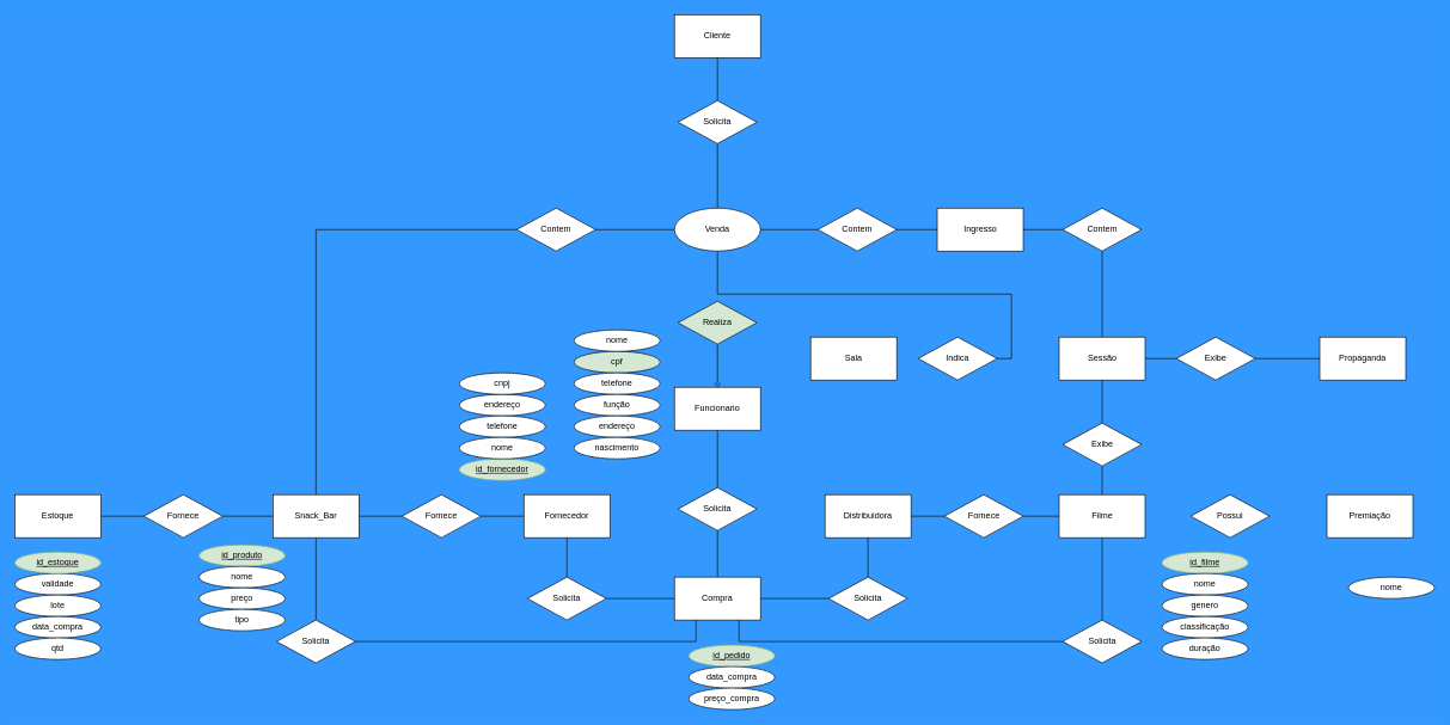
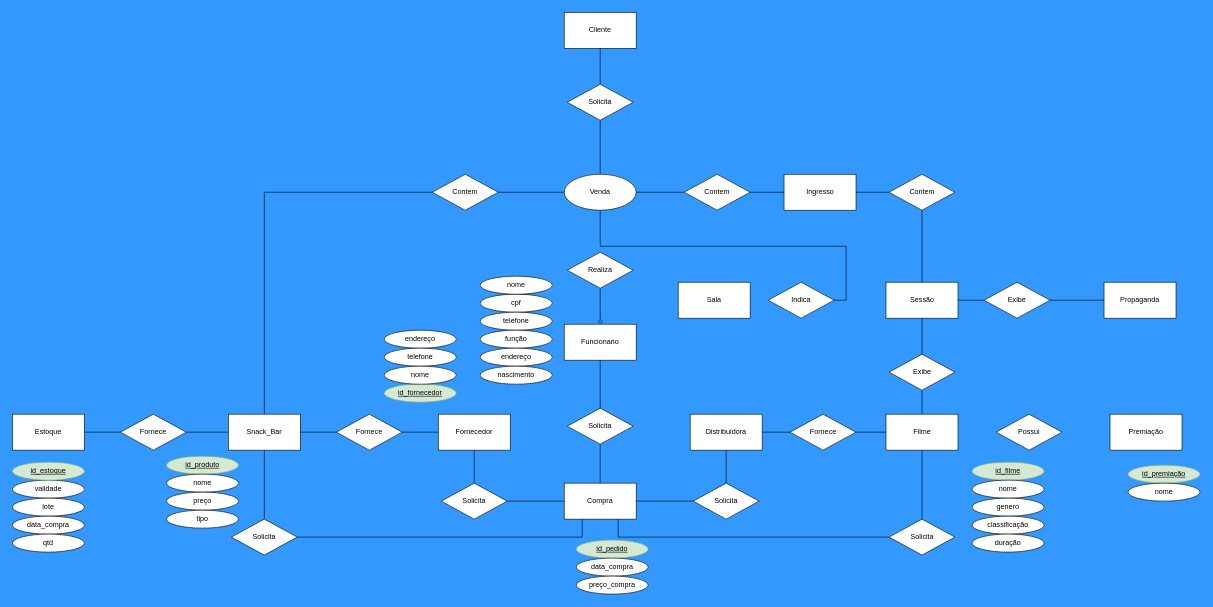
  <mxCell id="0" />
  <mxCell id="1" parent="0" />
  <mxCell id="2" value="Sala" style="rounded=0;whiteSpace=wrap;html=1;" parent="1" vertex="1"><mxGeometry x="1130" y="470" width="120" height="60" as="geometry" /></mxCell>
  <mxCell id="3" style="edgeStyle=orthogonalEdgeStyle;rounded=0;orthogonalLoop=1;jettySize=auto;html=1;entryX=0.5;entryY=0;entryDx=0;entryDy=0;endArrow=none;endFill=0;" parent="1" source="4" target="24" edge="1"><mxGeometry relative="1" as="geometry" /></mxCell>
  <mxCell id="4" value="Funcionario" style="rounded=0;whiteSpace=wrap;html=1;" parent="1" vertex="1"><mxGeometry x="940" y="540" width="120" height="60" as="geometry" /></mxCell>
  <mxCell id="5" value="Propaganda" style="rounded=0;whiteSpace=wrap;html=1;" parent="1" vertex="1"><mxGeometry x="1840" y="470" width="120" height="60" as="geometry" /></mxCell>
  <mxCell id="6" value="Fornecedor" style="rounded=0;whiteSpace=wrap;html=1;" parent="1" vertex="1"><mxGeometry x="730" y="690" width="120" height="60" as="geometry" /></mxCell>
  <mxCell id="7" style="edgeStyle=orthogonalEdgeStyle;rounded=0;orthogonalLoop=1;jettySize=auto;html=1;exitX=1;exitY=0.5;exitDx=0;exitDy=0;entryX=0;entryY=0.5;entryDx=0;entryDy=0;endArrow=none;endFill=0;" parent="1" source="8" target="49" edge="1"><mxGeometry relative="1" as="geometry" /></mxCell>
  <mxCell id="8" value="Ingresso" style="rounded=0;whiteSpace=wrap;html=1;" parent="1" vertex="1"><mxGeometry x="1306.5" y="290" width="120" height="60" as="geometry" /></mxCell>
  <mxCell id="9" style="edgeStyle=orthogonalEdgeStyle;rounded=0;orthogonalLoop=1;jettySize=auto;html=1;exitX=0.5;exitY=0;exitDx=0;exitDy=0;entryX=0;entryY=0.5;entryDx=0;entryDy=0;endArrow=none;endFill=0;" parent="1" source="12" target="50" edge="1"><mxGeometry relative="1" as="geometry" /></mxCell>
  <mxCell id="10" style="edgeStyle=orthogonalEdgeStyle;rounded=0;orthogonalLoop=1;jettySize=auto;html=1;exitX=0.5;exitY=1;exitDx=0;exitDy=0;entryX=0.5;entryY=0;entryDx=0;entryDy=0;endArrow=none;endFill=0;" parent="1" source="12" target="54" edge="1"><mxGeometry relative="1" as="geometry" /></mxCell>
  <mxCell id="11" style="edgeStyle=orthogonalEdgeStyle;rounded=0;orthogonalLoop=1;jettySize=auto;html=1;exitX=0;exitY=0.5;exitDx=0;exitDy=0;entryX=1;entryY=0.5;entryDx=0;entryDy=0;endArrow=none;endFill=0;" edge="1" parent="1" source="12" target="65"><mxGeometry relative="1" as="geometry" /></mxCell>
  <mxCell id="12" value="Snack_Bar" style="rounded=0;whiteSpace=wrap;html=1;" parent="1" vertex="1"><mxGeometry x="380" y="690" width="120" height="60" as="geometry" /></mxCell>
  <mxCell id="13" value="Distribuidora" style="rounded=0;whiteSpace=wrap;html=1;" parent="1" vertex="1"><mxGeometry x="1150" y="690" width="120" height="60" as="geometry" /></mxCell>
  <mxCell id="14" value="Cliente" style="rounded=0;whiteSpace=wrap;html=1;" parent="1" vertex="1"><mxGeometry x="940" y="20" width="120" height="60" as="geometry" /></mxCell>
  <mxCell id="15" style="edgeStyle=orthogonalEdgeStyle;rounded=0;orthogonalLoop=1;jettySize=auto;html=1;entryX=1;entryY=0.5;entryDx=0;entryDy=0;endArrow=none;endFill=0;" parent="1" source="18" target="31" edge="1"><mxGeometry relative="1" as="geometry" /></mxCell>
  <mxCell id="16" style="edgeStyle=orthogonalEdgeStyle;rounded=0;orthogonalLoop=1;jettySize=auto;html=1;exitX=0.5;exitY=0;exitDx=0;exitDy=0;entryX=0.5;entryY=1;entryDx=0;entryDy=0;endArrow=none;endFill=0;" parent="1" source="18" target="45" edge="1"><mxGeometry relative="1" as="geometry" /></mxCell>
  <mxCell id="17" style="edgeStyle=orthogonalEdgeStyle;rounded=0;orthogonalLoop=1;jettySize=auto;html=1;exitX=0.5;exitY=1;exitDx=0;exitDy=0;entryX=0.5;entryY=0;entryDx=0;entryDy=0;endArrow=none;endFill=0;" parent="1" source="18" target="59" edge="1"><mxGeometry relative="1" as="geometry" /></mxCell>
  <mxCell id="18" value="Filme" style="rounded=0;whiteSpace=wrap;html=1;" parent="1" vertex="1"><mxGeometry x="1476.5" y="690" width="120" height="60" as="geometry" /></mxCell>
  <mxCell id="19" style="edgeStyle=orthogonalEdgeStyle;rounded=0;orthogonalLoop=1;jettySize=auto;html=1;exitX=0;exitY=0.5;exitDx=0;exitDy=0;entryX=1;entryY=0.5;entryDx=0;entryDy=0;endArrow=none;endFill=0;" parent="1" source="20" target="50" edge="1"><mxGeometry relative="1" as="geometry" /></mxCell>
  <mxCell id="20" value="Venda" style="ellipse;whiteSpace=wrap;html=1;" parent="1" vertex="1"><mxGeometry x="940" y="290" width="120" height="60" as="geometry" /></mxCell>
  <mxCell id="21" style="edgeStyle=orthogonalEdgeStyle;rounded=0;orthogonalLoop=1;jettySize=auto;html=1;entryX=0.5;entryY=0;entryDx=0;entryDy=0;endArrow=none;endFill=0;" parent="1" source="23" target="20" edge="1"><mxGeometry relative="1" as="geometry" /></mxCell>
  <mxCell id="22" style="edgeStyle=orthogonalEdgeStyle;rounded=0;orthogonalLoop=1;jettySize=auto;html=1;exitX=0.5;exitY=0;exitDx=0;exitDy=0;entryX=0.5;entryY=1;entryDx=0;entryDy=0;endArrow=none;endFill=0;" parent="1" source="23" target="14" edge="1"><mxGeometry relative="1" as="geometry" /></mxCell>
  <mxCell id="23" value="Solicita" style="rhombus;whiteSpace=wrap;html=1;" parent="1" vertex="1"><mxGeometry x="945" y="140" width="110" height="60" as="geometry" /></mxCell>
  <mxCell id="24" value="Solicita" style="rhombus;whiteSpace=wrap;html=1;" parent="1" vertex="1"><mxGeometry x="945" y="680" width="110" height="60" as="geometry" /></mxCell>
  <mxCell id="25" style="edgeStyle=orthogonalEdgeStyle;rounded=0;orthogonalLoop=1;jettySize=auto;html=1;entryX=0.5;entryY=0;entryDx=0;entryDy=0;endArrow=diamond;endFill=0;" parent="1" source="26" target="4" edge="1"><mxGeometry relative="1" as="geometry" /></mxCell>
- <mxCell id="26" value="Realiza" style="rhombus;whiteSpace=wrap;html=1;fillColor=#d5e8d4;" parent="1" vertex="1"><mxGeometry x="945" y="420" width="110" height="60" as="geometry" /></mxCell>
+ <mxCell id="26" value="Realiza" style="rhombus;whiteSpace=wrap;html=1;" parent="1" vertex="1"><mxGeometry x="945" y="420" width="110" height="60" as="geometry" /></mxCell>
  <mxCell id="27" style="edgeStyle=orthogonalEdgeStyle;rounded=0;orthogonalLoop=1;jettySize=auto;html=1;entryX=0.5;entryY=1;entryDx=0;entryDy=0;endArrow=none;endFill=0;" parent="1" source="29" target="24" edge="1"><mxGeometry relative="1" as="geometry" /></mxCell>
  <mxCell id="28" style="edgeStyle=orthogonalEdgeStyle;rounded=0;orthogonalLoop=1;jettySize=auto;html=1;exitX=0;exitY=0.5;exitDx=0;exitDy=0;entryX=1;entryY=0.5;entryDx=0;entryDy=0;endArrow=none;endFill=0;" parent="1" source="29" target="52" edge="1"><mxGeometry relative="1" as="geometry" /></mxCell>
  <mxCell id="29" value="Compra" style="rounded=0;whiteSpace=wrap;html=1;" parent="1" vertex="1"><mxGeometry x="940" y="805" width="120" height="60" as="geometry" /></mxCell>
  <mxCell id="30" style="edgeStyle=orthogonalEdgeStyle;rounded=0;orthogonalLoop=1;jettySize=auto;html=1;entryX=1;entryY=0.5;entryDx=0;entryDy=0;endArrow=none;endFill=0;" parent="1" source="31" target="13" edge="1"><mxGeometry relative="1" as="geometry" /></mxCell>
  <mxCell id="31" value="Fornece" style="rhombus;whiteSpace=wrap;html=1;" parent="1" vertex="1"><mxGeometry x="1316.5" y="690" width="110" height="60" as="geometry" /></mxCell>
  <mxCell id="32" style="edgeStyle=orthogonalEdgeStyle;rounded=0;orthogonalLoop=1;jettySize=auto;html=1;entryX=0;entryY=0.5;entryDx=0;entryDy=0;endArrow=none;endFill=0;" parent="1" source="34" target="6" edge="1"><mxGeometry relative="1" as="geometry" /></mxCell>
  <mxCell id="33" style="edgeStyle=orthogonalEdgeStyle;rounded=0;orthogonalLoop=1;jettySize=auto;html=1;entryX=1;entryY=0.5;entryDx=0;entryDy=0;endArrow=none;endFill=0;" parent="1" source="34" target="12" edge="1"><mxGeometry relative="1" as="geometry" /></mxCell>
  <mxCell id="34" value="Fornece" style="rhombus;whiteSpace=wrap;html=1;" parent="1" vertex="1"><mxGeometry x="560" y="690" width="110" height="60" as="geometry" /></mxCell>
  <mxCell id="35" value="Premiação" style="rounded=0;whiteSpace=wrap;html=1;" parent="1" vertex="1"><mxGeometry x="1850" y="690" width="120" height="60" as="geometry" /></mxCell>
  <mxCell id="36" value="Possui" style="rhombus;whiteSpace=wrap;html=1;" parent="1" vertex="1"><mxGeometry x="1660" y="690" width="110" height="60" as="geometry" /></mxCell>
  <mxCell id="37" style="edgeStyle=orthogonalEdgeStyle;rounded=0;orthogonalLoop=1;jettySize=auto;html=1;exitX=1;exitY=0.5;exitDx=0;exitDy=0;entryX=0;entryY=0.5;entryDx=0;entryDy=0;endArrow=none;endFill=0;" parent="1" source="38" target="47" edge="1"><mxGeometry relative="1" as="geometry" /></mxCell>
  <mxCell id="38" value="Sessão" style="rounded=0;whiteSpace=wrap;html=1;" parent="1" vertex="1"><mxGeometry x="1476.5" y="470" width="120" height="60" as="geometry" /></mxCell>
  <mxCell id="39" style="edgeStyle=orthogonalEdgeStyle;rounded=0;orthogonalLoop=1;jettySize=auto;html=1;exitX=0;exitY=0.5;exitDx=0;exitDy=0;entryX=1;entryY=0.5;entryDx=0;entryDy=0;endArrow=none;endFill=0;" parent="1" source="41" target="20" edge="1"><mxGeometry relative="1" as="geometry" /></mxCell>
  <mxCell id="40" style="edgeStyle=orthogonalEdgeStyle;rounded=0;orthogonalLoop=1;jettySize=auto;html=1;exitX=1;exitY=0.5;exitDx=0;exitDy=0;entryX=0;entryY=0.5;entryDx=0;entryDy=0;endArrow=none;endFill=0;" parent="1" source="41" target="8" edge="1"><mxGeometry relative="1" as="geometry" /></mxCell>
  <mxCell id="41" value="Contem" style="rhombus;whiteSpace=wrap;html=1;" parent="1" vertex="1"><mxGeometry x="1140" y="290" width="110" height="60" as="geometry" /></mxCell>
  <mxCell id="42" style="edgeStyle=orthogonalEdgeStyle;rounded=0;orthogonalLoop=1;jettySize=auto;html=1;exitX=1;exitY=0.5;exitDx=0;exitDy=0;endArrow=none;endFill=0;" parent="1" source="43" target="20" edge="1"><mxGeometry relative="1" as="geometry" /></mxCell>
  <mxCell id="43" value="Indica" style="rhombus;whiteSpace=wrap;html=1;" parent="1" vertex="1"><mxGeometry x="1280" y="470" width="110" height="60" as="geometry" /></mxCell>
  <mxCell id="44" style="edgeStyle=orthogonalEdgeStyle;rounded=0;orthogonalLoop=1;jettySize=auto;html=1;exitX=0.5;exitY=0;exitDx=0;exitDy=0;entryX=0.5;entryY=1;entryDx=0;entryDy=0;endArrow=none;endFill=0;" parent="1" source="45" target="38" edge="1"><mxGeometry relative="1" as="geometry" /></mxCell>
  <mxCell id="45" value="Exibe" style="rhombus;whiteSpace=wrap;html=1;" parent="1" vertex="1"><mxGeometry x="1481.5" y="590" width="110" height="60" as="geometry" /></mxCell>
  <mxCell id="46" style="edgeStyle=orthogonalEdgeStyle;rounded=0;orthogonalLoop=1;jettySize=auto;html=1;exitX=1;exitY=0.5;exitDx=0;exitDy=0;entryX=0;entryY=0.5;entryDx=0;entryDy=0;endArrow=none;endFill=0;" parent="1" source="47" target="5" edge="1"><mxGeometry relative="1" as="geometry" /></mxCell>
  <mxCell id="47" value="Exibe" style="rhombus;whiteSpace=wrap;html=1;" parent="1" vertex="1"><mxGeometry x="1640" y="470" width="110" height="60" as="geometry" /></mxCell>
  <mxCell id="48" style="edgeStyle=orthogonalEdgeStyle;rounded=0;orthogonalLoop=1;jettySize=auto;html=1;exitX=0.5;exitY=1;exitDx=0;exitDy=0;entryX=0.5;entryY=0;entryDx=0;entryDy=0;endArrow=none;endFill=0;" parent="1" source="49" target="38" edge="1"><mxGeometry relative="1" as="geometry" /></mxCell>
  <mxCell id="49" value="Contem" style="rhombus;whiteSpace=wrap;html=1;" parent="1" vertex="1"><mxGeometry x="1481.5" y="290" width="110" height="60" as="geometry" /></mxCell>
  <mxCell id="50" value="Contem" style="rhombus;whiteSpace=wrap;html=1;" parent="1" vertex="1"><mxGeometry x="720" y="290" width="110" height="60" as="geometry" /></mxCell>
  <mxCell id="51" style="edgeStyle=orthogonalEdgeStyle;rounded=0;orthogonalLoop=1;jettySize=auto;html=1;exitX=0.5;exitY=0;exitDx=0;exitDy=0;entryX=0.5;entryY=1;entryDx=0;entryDy=0;endArrow=none;endFill=0;" parent="1" source="52" target="6" edge="1"><mxGeometry relative="1" as="geometry" /></mxCell>
  <mxCell id="52" value="Solicita" style="rhombus;whiteSpace=wrap;html=1;" parent="1" vertex="1"><mxGeometry x="735" y="805" width="110" height="60" as="geometry" /></mxCell>
  <mxCell id="53" style="edgeStyle=orthogonalEdgeStyle;rounded=0;orthogonalLoop=1;jettySize=auto;html=1;exitX=1;exitY=0.5;exitDx=0;exitDy=0;entryX=0.25;entryY=1;entryDx=0;entryDy=0;endArrow=none;endFill=0;" parent="1" source="54" target="29" edge="1"><mxGeometry relative="1" as="geometry" /></mxCell>
  <mxCell id="54" value="Solicita" style="rhombus;whiteSpace=wrap;html=1;" parent="1" vertex="1"><mxGeometry x="385" y="865" width="110" height="60" as="geometry" /></mxCell>
  <mxCell id="55" style="edgeStyle=orthogonalEdgeStyle;rounded=0;orthogonalLoop=1;jettySize=auto;html=1;exitX=0.5;exitY=0;exitDx=0;exitDy=0;entryX=0.5;entryY=1;entryDx=0;entryDy=0;endArrow=none;endFill=0;" parent="1" source="57" target="13" edge="1"><mxGeometry relative="1" as="geometry" /></mxCell>
  <mxCell id="56" style="edgeStyle=orthogonalEdgeStyle;rounded=0;orthogonalLoop=1;jettySize=auto;html=1;exitX=0;exitY=0.5;exitDx=0;exitDy=0;entryX=1;entryY=0.5;entryDx=0;entryDy=0;endArrow=none;endFill=0;" parent="1" source="57" target="29" edge="1"><mxGeometry relative="1" as="geometry" /></mxCell>
  <mxCell id="57" value="Solicita" style="rhombus;whiteSpace=wrap;html=1;" parent="1" vertex="1"><mxGeometry x="1155" y="805" width="110" height="60" as="geometry" /></mxCell>
  <mxCell id="58" style="edgeStyle=orthogonalEdgeStyle;rounded=0;orthogonalLoop=1;jettySize=auto;html=1;exitX=0;exitY=0.5;exitDx=0;exitDy=0;entryX=0.75;entryY=1;entryDx=0;entryDy=0;endArrow=none;endFill=0;" parent="1" source="59" target="29" edge="1"><mxGeometry relative="1" as="geometry" /></mxCell>
  <mxCell id="59" value="Solicita" style="rhombus;whiteSpace=wrap;html=1;" parent="1" vertex="1"><mxGeometry x="1481.5" y="865" width="110" height="60" as="geometry" /></mxCell>
  <mxCell id="60" value="id_produto" style="ellipse;whiteSpace=wrap;html=1;fillColor=#d5e8d4;strokeColor=#82b366;fontStyle=4" parent="1" vertex="1"><mxGeometry x="277" y="760" width="120" height="30" as="geometry" /></mxCell>
  <mxCell id="61" value="nome" style="ellipse;whiteSpace=wrap;html=1;" parent="1" vertex="1"><mxGeometry x="277" y="790" width="120" height="30" as="geometry" /></mxCell>
  <mxCell id="62" value="preço" style="ellipse;whiteSpace=wrap;html=1;" parent="1" vertex="1"><mxGeometry x="277" y="820" width="120" height="30" as="geometry" /></mxCell>
  <mxCell id="63" value="validade" style="ellipse;whiteSpace=wrap;html=1;" parent="1" vertex="1"><mxGeometry x="20" y="800" width="120" height="30" as="geometry" /></mxCell>
  <mxCell id="64" style="edgeStyle=orthogonalEdgeStyle;rounded=0;orthogonalLoop=1;jettySize=auto;html=1;exitX=0;exitY=0.5;exitDx=0;exitDy=0;entryX=1;entryY=0.5;entryDx=0;entryDy=0;endArrow=none;endFill=0;" edge="1" parent="1" source="65" target="66"><mxGeometry relative="1" as="geometry" /></mxCell>
  <mxCell id="65" value="Fornece" style="rhombus;whiteSpace=wrap;html=1;" vertex="1" parent="1"><mxGeometry x="200" y="690" width="110" height="60" as="geometry" /></mxCell>
  <mxCell id="66" value="Estoque" style="rounded=0;whiteSpace=wrap;html=1;" vertex="1" parent="1"><mxGeometry x="20" y="690" width="120" height="60" as="geometry" /></mxCell>
  <mxCell id="67" value="id_estoque" style="ellipse;whiteSpace=wrap;html=1;fillColor=#d5e8d4;strokeColor=#82b366;fontStyle=4" vertex="1" parent="1"><mxGeometry x="20" y="770" width="120" height="30" as="geometry" /></mxCell>
  <mxCell id="68" value="lote" style="ellipse;whiteSpace=wrap;html=1;" vertex="1" parent="1"><mxGeometry x="20" y="830" width="120" height="30" as="geometry" /></mxCell>
  <mxCell id="69" value="tipo" style="ellipse;whiteSpace=wrap;html=1;" vertex="1" parent="1"><mxGeometry x="277" y="850" width="120" height="30" as="geometry" /></mxCell>
  <mxCell id="70" value="data_compra" style="ellipse;whiteSpace=wrap;html=1;" vertex="1" parent="1"><mxGeometry x="20" y="860" width="120" height="30" as="geometry" /></mxCell>
  <mxCell id="71" value="qtd" style="ellipse;whiteSpace=wrap;html=1;" vertex="1" parent="1"><mxGeometry x="20" y="890" width="120" height="30" as="geometry" /></mxCell>
  <mxCell id="72" value="id_fornecedor" style="ellipse;whiteSpace=wrap;html=1;fillColor=#d5e8d4;strokeColor=#82b366;fontStyle=4" vertex="1" parent="1"><mxGeometry x="640" y="640" width="120" height="30" as="geometry" /></mxCell>
  <mxCell id="73" value="endereço" style="ellipse;whiteSpace=wrap;html=1;" vertex="1" parent="1"><mxGeometry x="640" y="550" width="120" height="30" as="geometry" /></mxCell>
  <mxCell id="74" value="telefone" style="ellipse;whiteSpace=wrap;html=1;" vertex="1" parent="1"><mxGeometry x="640" y="580" width="120" height="30" as="geometry" /></mxCell>
  <mxCell id="75" value="nome" style="ellipse;whiteSpace=wrap;html=1;" vertex="1" parent="1"><mxGeometry x="640" y="610" width="120" height="30" as="geometry" /></mxCell>
- <mxCell id="76" value="cnpj" style="ellipse;whiteSpace=wrap;html=1;" vertex="1" parent="1"><mxGeometry x="640" y="520" width="120" height="30" as="geometry" /></mxCell>
  <mxCell id="77" value="id_pedido" style="ellipse;whiteSpace=wrap;html=1;fillColor=#d5e8d4;strokeColor=#82b366;fontStyle=4" vertex="1" parent="1"><mxGeometry x="960" y="900" width="120" height="30" as="geometry" /></mxCell>
  <mxCell id="78" value="data_compra" style="ellipse;whiteSpace=wrap;html=1;" vertex="1" parent="1"><mxGeometry x="960" y="930" width="120" height="30" as="geometry" /></mxCell>
  <mxCell id="79" value="preço_compra" style="ellipse;whiteSpace=wrap;html=1;" vertex="1" parent="1"><mxGeometry x="960" y="960" width="120" height="30" as="geometry" /></mxCell>
- <mxCell id="80" value="cpf" style="ellipse;whiteSpace=wrap;html=1;fillColor=#d5e8d4;" vertex="1" parent="1"><mxGeometry x="800" y="490" width="120" height="30" as="geometry" /></mxCell>
+ <mxCell id="80" value="cpf" style="ellipse;whiteSpace=wrap;html=1;" vertex="1" parent="1"><mxGeometry x="800" y="490" width="120" height="30" as="geometry" /></mxCell>
  <mxCell id="81" value="telefone" style="ellipse;whiteSpace=wrap;html=1;" vertex="1" parent="1"><mxGeometry x="800" y="520" width="120" height="30" as="geometry" /></mxCell>
  <mxCell id="82" value="função" style="ellipse;whiteSpace=wrap;html=1;" vertex="1" parent="1"><mxGeometry x="800" y="550" width="120" height="30" as="geometry" /></mxCell>
  <mxCell id="83" value="nome" style="ellipse;whiteSpace=wrap;html=1;" vertex="1" parent="1"><mxGeometry x="800" y="460" width="120" height="30" as="geometry" /></mxCell>
  <mxCell id="84" value="endereço" style="ellipse;whiteSpace=wrap;html=1;" vertex="1" parent="1"><mxGeometry x="800" y="580" width="120" height="30" as="geometry" /></mxCell>
  <mxCell id="85" value="nascimento" style="ellipse;whiteSpace=wrap;html=1;" vertex="1" parent="1"><mxGeometry x="800" y="610" width="120" height="30" as="geometry" /></mxCell>
  <mxCell id="86" value="id_filme&lt;br&gt;" style="ellipse;whiteSpace=wrap;html=1;fillColor=#d5e8d4;strokeColor=#82b366;fontStyle=4" vertex="1" parent="1"><mxGeometry x="1620" y="770" width="120" height="30" as="geometry" /></mxCell>
  <mxCell id="87" value="nome" style="ellipse;whiteSpace=wrap;html=1;" vertex="1" parent="1"><mxGeometry x="1620" y="800" width="120" height="30" as="geometry" /></mxCell>
  <mxCell id="88" value="genero" style="ellipse;whiteSpace=wrap;html=1;" vertex="1" parent="1"><mxGeometry x="1620" y="830" width="120" height="30" as="geometry" /></mxCell>
  <mxCell id="89" value="classificação" style="ellipse;whiteSpace=wrap;html=1;" vertex="1" parent="1"><mxGeometry x="1620" y="860" width="120" height="30" as="geometry" /></mxCell>
  <mxCell id="90" value="duração" style="ellipse;whiteSpace=wrap;html=1;" vertex="1" parent="1"><mxGeometry x="1620" y="890" width="120" height="30" as="geometry" /></mxCell>
+ <mxCell id="91" value="id_premiação" style="ellipse;whiteSpace=wrap;html=1;fillColor=#d5e8d4;strokeColor=#82b366;fontStyle=4" vertex="1" parent="1"><mxGeometry x="1880" y="775" width="120" height="30" as="geometry" /></mxCell>
  <mxCell id="92" value="nome" style="ellipse;whiteSpace=wrap;html=1;" vertex="1" parent="1"><mxGeometry x="1880" y="805" width="120" height="30" as="geometry" /></mxCell>
